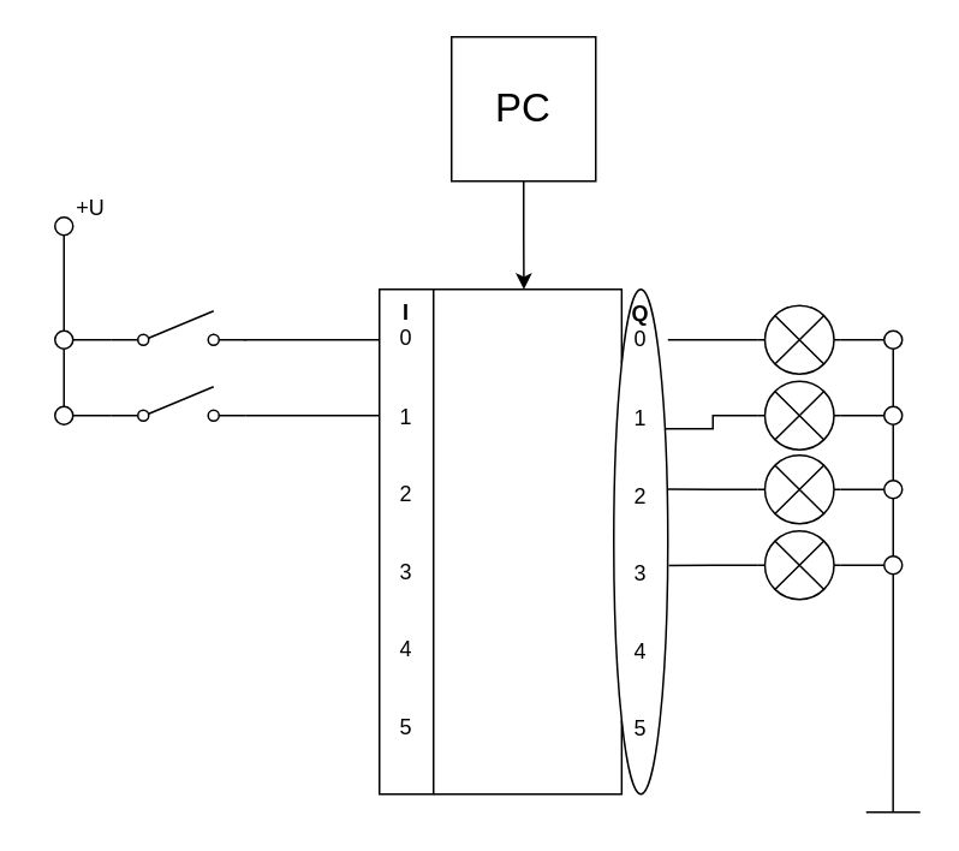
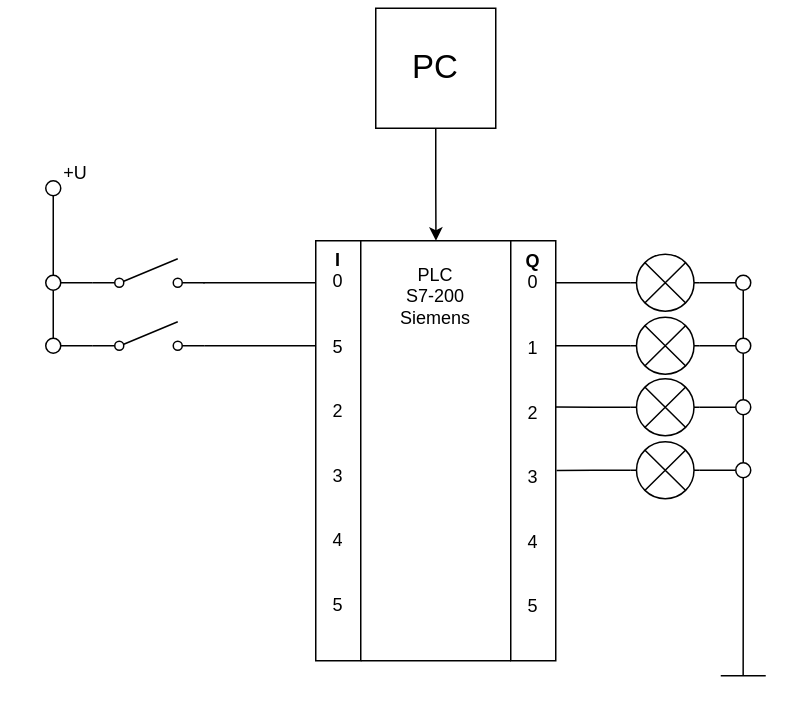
  <mxCell id="0" />
  <mxCell id="1" parent="0" />
  <mxCell id="2" style="edgeStyle=orthogonalEdgeStyle;rounded=0;orthogonalLoop=1;jettySize=auto;html=1;exitX=1;exitY=0;exitDx=0;exitDy=0;entryX=0;entryY=0;entryDx=0;entryDy=0;endArrow=none;endFill=0;" edge="1" parent="1" source="4" target="6"><mxGeometry relative="1" as="geometry"><Array as="points"><mxPoint x="310" y="160" /><mxPoint x="310" y="160" /></Array></mxGeometry></mxCell>
  <mxCell id="3" style="edgeStyle=orthogonalEdgeStyle;rounded=0;orthogonalLoop=1;jettySize=auto;html=1;exitX=1;exitY=1;exitDx=0;exitDy=0;entryX=0;entryY=1;entryDx=0;entryDy=0;endArrow=none;endFill=0;" edge="1" parent="1" source="4" target="6"><mxGeometry relative="1" as="geometry"><Array as="points"><mxPoint x="310" y="440" /><mxPoint x="310" y="440" /></Array></mxGeometry></mxCell>
- <mxCell id="4" value="&lt;b&gt;I&lt;/b&gt;&lt;br&gt;0&lt;br&gt;&lt;br&gt;&lt;br&gt;1&lt;br&gt;&lt;br&gt;&lt;br&gt;2&lt;br&gt;&lt;br&gt;&lt;br&gt;3&lt;br&gt;&lt;br&gt;&lt;br&gt;4&lt;br&gt;&lt;br&gt;&lt;br&gt;5" style="rounded=0;whiteSpace=wrap;html=1;align=center;verticalAlign=top;spacing=1;" vertex="1" parent="1"><mxGeometry x="210" y="160" width="30" height="280" as="geometry" /></mxCell>
+ <mxCell id="4" value="&lt;b&gt;I&lt;/b&gt;&lt;br&gt;0&lt;br&gt;&lt;br&gt;&lt;br&gt;5&lt;br&gt;&lt;br&gt;&lt;br&gt;2&lt;br&gt;&lt;br&gt;&lt;br&gt;3&lt;br&gt;&lt;br&gt;&lt;br&gt;4&lt;br&gt;&lt;br&gt;&lt;br&gt;5" style="rounded=0;whiteSpace=wrap;html=1;align=center;verticalAlign=top;spacing=1;" vertex="1" parent="1"><mxGeometry x="210" y="160" width="30" height="280" as="geometry" /></mxCell>
  <mxCell id="5" style="edgeStyle=orthogonalEdgeStyle;rounded=0;orthogonalLoop=1;jettySize=auto;html=1;endArrow=none;endFill=0;" edge="1" parent="1"><mxGeometry relative="1" as="geometry"><mxPoint x="510" y="450" as="targetPoint" /><mxPoint x="480" y="450" as="sourcePoint" /><Array as="points"><mxPoint x="500" y="450" /><mxPoint x="500" y="450" /></Array></mxGeometry></mxCell>
- <mxCell id="6" value="&lt;b&gt;Q&lt;/b&gt;&lt;br&gt;0&lt;br&gt;&lt;br&gt;&lt;br&gt;1&lt;br&gt;&lt;br&gt;&lt;br&gt;2&lt;br&gt;&lt;br&gt;&lt;br&gt;3&lt;br&gt;&lt;br&gt;&lt;br&gt;4&lt;br&gt;&lt;br&gt;&lt;br&gt;5" style="ellipse;whiteSpace=wrap;html=1;align=center;horizontal=1;verticalAlign=top;" vertex="1" parent="1"><mxGeometry x="340" y="160" width="30" height="280" as="geometry" /></mxCell>
+ <mxCell id="6" value="&lt;b&gt;Q&lt;/b&gt;&lt;br&gt;0&lt;br&gt;&lt;br&gt;&lt;br&gt;1&lt;br&gt;&lt;br&gt;&lt;br&gt;2&lt;br&gt;&lt;br&gt;&lt;br&gt;3&lt;br&gt;&lt;br&gt;&lt;br&gt;4&lt;br&gt;&lt;br&gt;&lt;br&gt;5" style="rounded=0;whiteSpace=wrap;html=1;align=center;horizontal=1;verticalAlign=top;" vertex="1" parent="1"><mxGeometry x="340" y="160" width="30" height="280" as="geometry" /></mxCell>
  <mxCell id="7" style="edgeStyle=orthogonalEdgeStyle;rounded=0;orthogonalLoop=1;jettySize=auto;html=1;exitX=0.5;exitY=0;exitDx=0;exitDy=0;entryX=0.5;entryY=1;entryDx=0;entryDy=0;endArrow=none;endFill=0;" edge="1" parent="1" source="8" target="9"><mxGeometry relative="1" as="geometry" /></mxCell>
  <mxCell id="8" value="" style="ellipse;whiteSpace=wrap;html=1;aspect=fixed;verticalAlign=top;" vertex="1" parent="1"><mxGeometry x="30" y="225" width="10" height="10" as="geometry" /></mxCell>
  <mxCell id="9" value="" style="ellipse;whiteSpace=wrap;html=1;aspect=fixed;verticalAlign=top;" vertex="1" parent="1"><mxGeometry x="30" y="183" width="10" height="10" as="geometry" /></mxCell>
  <mxCell id="10" style="edgeStyle=orthogonalEdgeStyle;rounded=0;orthogonalLoop=1;jettySize=auto;html=1;exitX=1;exitY=0.84;exitDx=0;exitDy=0;exitPerimeter=0;endArrow=none;endFill=0;entryX=0;entryY=0.1;entryDx=0;entryDy=0;entryPerimeter=0;" edge="1" parent="1" source="12" target="4"><mxGeometry relative="1" as="geometry"><mxPoint x="210" y="186" as="targetPoint" /><Array as="points"><mxPoint x="135" y="188" /></Array></mxGeometry></mxCell>
  <mxCell id="11" style="edgeStyle=orthogonalEdgeStyle;rounded=0;orthogonalLoop=1;jettySize=auto;html=1;exitX=0;exitY=0.84;exitDx=0;exitDy=0;exitPerimeter=0;entryX=1;entryY=0.5;entryDx=0;entryDy=0;endArrow=none;endFill=0;" edge="1" parent="1" source="12" target="9"><mxGeometry relative="1" as="geometry" /></mxCell>
  <mxCell id="12" value="" style="pointerEvents=1;verticalLabelPosition=bottom;shadow=0;dashed=0;align=center;html=1;verticalAlign=top;shape=mxgraph.electrical.electro-mechanical.simple_switch;" vertex="1" parent="1"><mxGeometry x="61" y="172" width="75" height="19" as="geometry" /></mxCell>
  <mxCell id="13" style="edgeStyle=orthogonalEdgeStyle;rounded=0;orthogonalLoop=1;jettySize=auto;html=1;exitX=0;exitY=0.84;exitDx=0;exitDy=0;exitPerimeter=0;entryX=1;entryY=0.5;entryDx=0;entryDy=0;endArrow=none;endFill=0;" edge="1" parent="1" source="15" target="8"><mxGeometry relative="1" as="geometry" /></mxCell>
  <mxCell id="14" style="edgeStyle=orthogonalEdgeStyle;rounded=0;orthogonalLoop=1;jettySize=auto;html=1;exitX=1;exitY=0.84;exitDx=0;exitDy=0;exitPerimeter=0;entryX=0;entryY=0.25;entryDx=0;entryDy=0;endArrow=none;endFill=0;" edge="1" parent="1" source="15" target="4"><mxGeometry relative="1" as="geometry" /></mxCell>
  <mxCell id="15" value="" style="pointerEvents=1;verticalLabelPosition=bottom;shadow=0;dashed=0;align=center;html=1;verticalAlign=top;shape=mxgraph.electrical.electro-mechanical.simple_switch;" vertex="1" parent="1"><mxGeometry x="61" y="214" width="75" height="19" as="geometry" /></mxCell>
  <mxCell id="16" style="edgeStyle=orthogonalEdgeStyle;rounded=0;orthogonalLoop=1;jettySize=auto;html=1;exitX=0.5;exitY=1;exitDx=0;exitDy=0;entryX=0.5;entryY=0;entryDx=0;entryDy=0;endArrow=none;endFill=0;" edge="1" parent="1" source="17" target="9"><mxGeometry relative="1" as="geometry" /></mxCell>
  <mxCell id="17" value="" style="ellipse;whiteSpace=wrap;html=1;aspect=fixed;verticalAlign=top;" vertex="1" parent="1"><mxGeometry x="30" y="120" width="10" height="10" as="geometry" /></mxCell>
  <mxCell id="18" value="+U" style="text;html=1;strokeColor=none;fillColor=none;align=center;verticalAlign=middle;whiteSpace=wrap;rounded=0;" vertex="1" parent="1"><mxGeometry x="20" y="100" width="60" height="30" as="geometry" /></mxCell>
  <mxCell id="19" style="edgeStyle=orthogonalEdgeStyle;rounded=0;orthogonalLoop=1;jettySize=auto;html=1;exitX=0.5;exitY=1;exitDx=0;exitDy=0;endArrow=classic;endFill=1;" edge="1" parent="1" source="20"><mxGeometry relative="1" as="geometry"><mxPoint x="290.143" y="160" as="targetPoint" /></mxGeometry></mxCell>
- <mxCell id="20" value="&lt;font style=&quot;font-size: 22px&quot;&gt;PC&lt;/font&gt;" style="whiteSpace=wrap;html=1;aspect=fixed;verticalAlign=middle;" vertex="1" parent="1"><mxGeometry x="250" y="20" width="80" height="80" as="geometry" /></mxCell>
+ <mxCell id="20" value="&lt;font style=&quot;font-size: 22px&quot;&gt;PC&lt;/font&gt;" style="whiteSpace=wrap;html=1;aspect=fixed;verticalAlign=middle;" vertex="1" parent="1"><mxGeometry x="250" y="5" width="80" height="80" as="geometry" /></mxCell>
+ <mxCell id="21" value="PLC&lt;br&gt;S7-200&lt;br&gt;Siemens" style="text;html=1;strokeColor=none;fillColor=none;align=center;verticalAlign=middle;whiteSpace=wrap;rounded=0;" vertex="1" parent="1"><mxGeometry x="260" y="182" width="60" height="30" as="geometry" /></mxCell>
  <mxCell id="22" style="edgeStyle=orthogonalEdgeStyle;rounded=0;orthogonalLoop=1;jettySize=auto;html=1;exitX=0;exitY=0.5;exitDx=0;exitDy=0;exitPerimeter=0;entryX=1.001;entryY=0.1;entryDx=0;entryDy=0;entryPerimeter=0;endArrow=none;endFill=0;" edge="1" parent="1" source="24" target="6"><mxGeometry relative="1" as="geometry" /></mxCell>
  <mxCell id="23" style="edgeStyle=orthogonalEdgeStyle;rounded=0;orthogonalLoop=1;jettySize=auto;html=1;exitX=1;exitY=0.5;exitDx=0;exitDy=0;exitPerimeter=0;entryX=0;entryY=0.5;entryDx=0;entryDy=0;endArrow=none;endFill=0;" edge="1" parent="1" source="24" target="32"><mxGeometry relative="1" as="geometry" /></mxCell>
  <mxCell id="24" value="" style="pointerEvents=1;verticalLabelPosition=bottom;shadow=0;dashed=0;align=center;html=1;verticalAlign=top;shape=mxgraph.electrical.miscellaneous.light_bulb;" vertex="1" parent="1"><mxGeometry x="420" y="169" width="46" height="38" as="geometry" /></mxCell>
  <mxCell id="25" style="edgeStyle=orthogonalEdgeStyle;rounded=0;orthogonalLoop=1;jettySize=auto;html=1;exitX=0;exitY=0.5;exitDx=0;exitDy=0;exitPerimeter=0;entryX=1;entryY=0.25;entryDx=0;entryDy=0;endArrow=none;endFill=0;" edge="1" parent="1" source="27" target="6"><mxGeometry relative="1" as="geometry" /></mxCell>
  <mxCell id="26" style="edgeStyle=orthogonalEdgeStyle;rounded=0;orthogonalLoop=1;jettySize=auto;html=1;exitX=1;exitY=0.5;exitDx=0;exitDy=0;exitPerimeter=0;entryX=0;entryY=0.5;entryDx=0;entryDy=0;endArrow=none;endFill=0;" edge="1" parent="1" source="27" target="34"><mxGeometry relative="1" as="geometry" /></mxCell>
  <mxCell id="27" value="" style="pointerEvents=1;verticalLabelPosition=bottom;shadow=0;dashed=0;align=center;html=1;verticalAlign=top;shape=mxgraph.electrical.miscellaneous.light_bulb;" vertex="1" parent="1"><mxGeometry x="420" y="211" width="46" height="38" as="geometry" /></mxCell>
  <mxCell id="28" style="edgeStyle=orthogonalEdgeStyle;rounded=0;orthogonalLoop=1;jettySize=auto;html=1;exitX=0;exitY=0.5;exitDx=0;exitDy=0;exitPerimeter=0;entryX=1.001;entryY=0.396;entryDx=0;entryDy=0;entryPerimeter=0;endArrow=none;endFill=0;" edge="1" parent="1" source="30" target="6"><mxGeometry relative="1" as="geometry" /></mxCell>
  <mxCell id="29" style="edgeStyle=orthogonalEdgeStyle;rounded=0;orthogonalLoop=1;jettySize=auto;html=1;exitX=1;exitY=0.5;exitDx=0;exitDy=0;exitPerimeter=0;entryX=0;entryY=0.5;entryDx=0;entryDy=0;endArrow=none;endFill=0;" edge="1" parent="1" source="30" target="36"><mxGeometry relative="1" as="geometry" /></mxCell>
  <mxCell id="30" value="" style="pointerEvents=1;verticalLabelPosition=bottom;shadow=0;dashed=0;align=center;html=1;verticalAlign=top;shape=mxgraph.electrical.miscellaneous.light_bulb;" vertex="1" parent="1"><mxGeometry x="420" y="252" width="46" height="38" as="geometry" /></mxCell>
  <mxCell id="31" style="edgeStyle=orthogonalEdgeStyle;rounded=0;orthogonalLoop=1;jettySize=auto;html=1;exitX=0.5;exitY=1;exitDx=0;exitDy=0;entryX=0.5;entryY=0;entryDx=0;entryDy=0;endArrow=none;endFill=0;" edge="1" parent="1" source="32" target="34"><mxGeometry relative="1" as="geometry" /></mxCell>
  <mxCell id="32" value="" style="ellipse;whiteSpace=wrap;html=1;aspect=fixed;verticalAlign=top;" vertex="1" parent="1"><mxGeometry x="490" y="183" width="10" height="10" as="geometry" /></mxCell>
  <mxCell id="33" style="edgeStyle=orthogonalEdgeStyle;rounded=0;orthogonalLoop=1;jettySize=auto;html=1;exitX=0.5;exitY=1;exitDx=0;exitDy=0;entryX=0.5;entryY=0;entryDx=0;entryDy=0;endArrow=none;endFill=0;" edge="1" parent="1" source="34" target="36"><mxGeometry relative="1" as="geometry" /></mxCell>
  <mxCell id="34" value="" style="ellipse;whiteSpace=wrap;html=1;aspect=fixed;verticalAlign=top;" vertex="1" parent="1"><mxGeometry x="490" y="225" width="10" height="10" as="geometry" /></mxCell>
  <mxCell id="35" style="edgeStyle=orthogonalEdgeStyle;rounded=0;orthogonalLoop=1;jettySize=auto;html=1;exitX=0.5;exitY=1;exitDx=0;exitDy=0;endArrow=none;endFill=0;startArrow=none;" edge="1" parent="1" source="40"><mxGeometry relative="1" as="geometry"><mxPoint x="494.944" y="450" as="targetPoint" /></mxGeometry></mxCell>
  <mxCell id="36" value="" style="ellipse;whiteSpace=wrap;html=1;aspect=fixed;verticalAlign=top;" vertex="1" parent="1"><mxGeometry x="490" y="266" width="10" height="10" as="geometry" /></mxCell>
  <mxCell id="37" style="edgeStyle=orthogonalEdgeStyle;rounded=0;orthogonalLoop=1;jettySize=auto;html=1;exitX=0;exitY=0.5;exitDx=0;exitDy=0;exitPerimeter=0;entryX=1.019;entryY=0.547;entryDx=0;entryDy=0;entryPerimeter=0;endArrow=none;endFill=0;" edge="1" parent="1" source="38" target="6"><mxGeometry relative="1" as="geometry" /></mxCell>
  <mxCell id="38" value="" style="pointerEvents=1;verticalLabelPosition=bottom;shadow=0;dashed=0;align=center;html=1;verticalAlign=top;shape=mxgraph.electrical.miscellaneous.light_bulb;" vertex="1" parent="1"><mxGeometry x="420" y="294" width="46" height="38" as="geometry" /></mxCell>
  <mxCell id="39" style="edgeStyle=orthogonalEdgeStyle;rounded=0;orthogonalLoop=1;jettySize=auto;html=1;exitX=0;exitY=0.5;exitDx=0;exitDy=0;entryX=1;entryY=0.5;entryDx=0;entryDy=0;entryPerimeter=0;endArrow=none;endFill=0;" edge="1" parent="1" source="40" target="38"><mxGeometry relative="1" as="geometry" /></mxCell>
  <mxCell id="40" value="" style="ellipse;whiteSpace=wrap;html=1;aspect=fixed;verticalAlign=top;" vertex="1" parent="1"><mxGeometry x="490" y="308" width="10" height="10" as="geometry" /></mxCell>
  <mxCell id="41" value="" style="edgeStyle=orthogonalEdgeStyle;rounded=0;orthogonalLoop=1;jettySize=auto;html=1;exitX=0.5;exitY=1;exitDx=0;exitDy=0;endArrow=none;endFill=0;" edge="1" parent="1" source="36" target="40"><mxGeometry relative="1" as="geometry"><mxPoint x="494.944" y="450" as="targetPoint" /><mxPoint x="495" y="276" as="sourcePoint" /></mxGeometry></mxCell>
